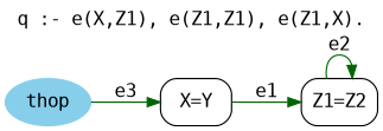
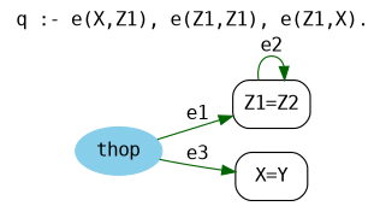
  digraph {
    fontname="DejaVu Sans Mono"
    label="q :- e(X,Z1), e(Z1,Z1), e(Z1,X)."
    labelloc=t
    rankdir=LR
    node [fontname="DejaVu Sans Mono" shape=box style=rounded]
    edge [color=darkgreen fontname="DejaVu Sans Mono"]
    n1 [height=0.5 label="Z1=Z2" width=0.79167]
    n2 [height=0.5 label="X=Y" width=0.75]
    thop [color=skyblue fillcolor=skyblue height=0.5 shape=oval style="filled,rounded" width=0.79437]
    n1 -> n1 [label=e2]
-   n2 -> n1 [label=e1]
+   thop -> n1 [label=e1]
    thop -> n2 [label=e3]
  }
